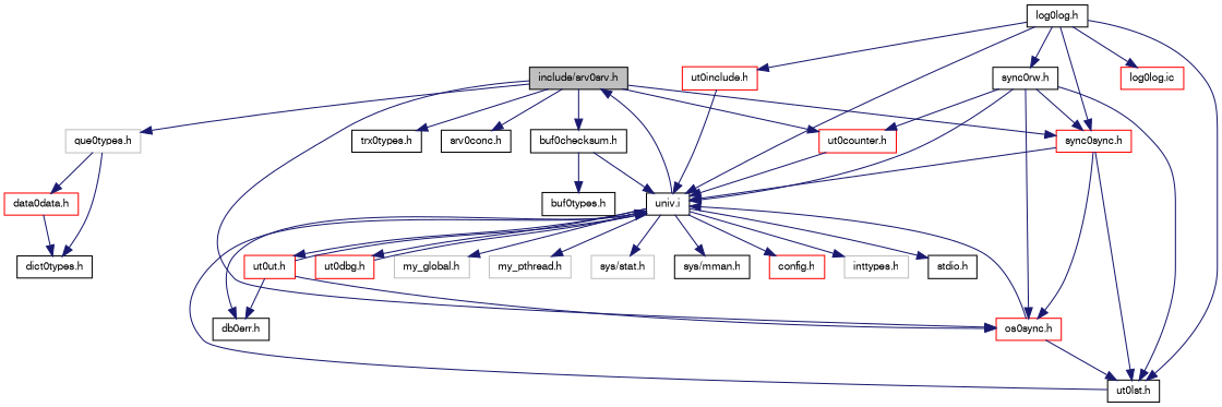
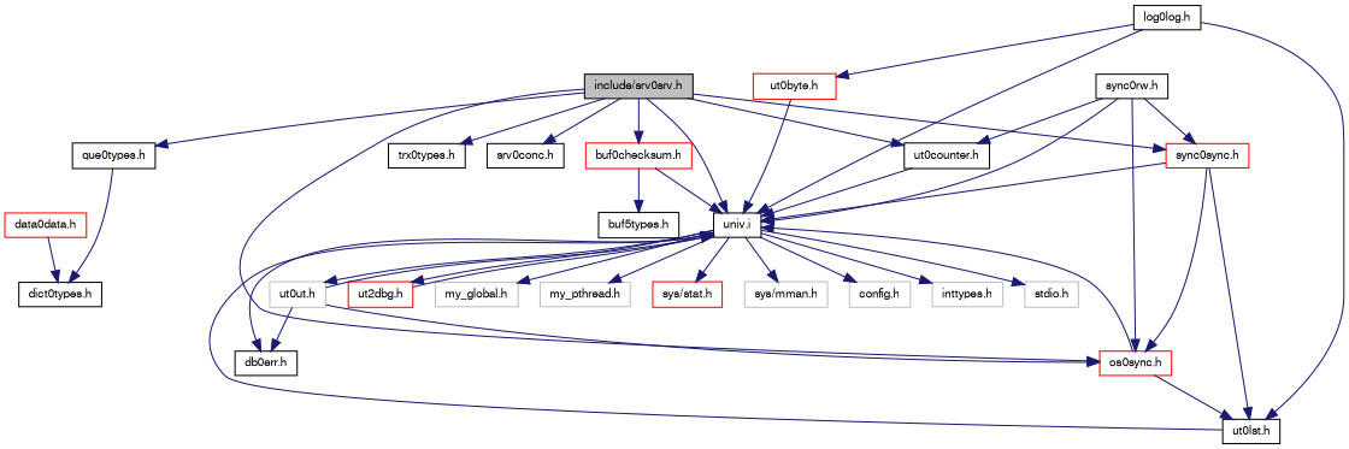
  digraph {
    node [color=black fontname=FreeSans fontsize=10 shape=record]
    edge [color=midnightblue fontname=FreeSans fontsize=10 labelfontname=FreeSans labelfontsize=10 style=solid]
    n1 [fillcolor=grey75 fontcolor=black height=0.2 label="include/srv0srv.h" style=filled width=0.4]
    n2 [height=0.2 label="univ.i" width=0.4]
    n3 [color=red height=0.2 label="os0sync.h" width=0.4]
    n4 [color=red height=0.2 label="sync0sync.h" width=0.4]
-   n5 [color=red height=0.2 label="ut0counter.h" width=0.4]
-   n6 [color=grey75 height=0.2 label="que0types.h" width=0.4]
+   n5 [height=0.2 label="ut0counter.h" width=0.4]
+   n6 [height=0.2 label="que0types.h" width=0.4]
    n7 [height=0.2 label="trx0types.h" width=0.4]
    n8 [height=0.2 label="srv0conc.h" width=0.4]
-   n9 [height=0.2 label="buf0checksum.h" width=0.4]
+   n9 [color=red height=0.2 label="buf0checksum.h" width=0.4]
    n10 [color=grey75 height=0.2 label="my_global.h" width=0.4]
    n11 [color=grey75 height=0.2 label="my_pthread.h" width=0.4]
-   n12 [color=grey75 height=0.2 label="sys/stat.h" width=0.4]
-   n13 [height=0.2 label="sys/mman.h" width=0.4]
-   n14 [color=red height=0.2 label="config.h" width=0.4]
+   n12 [color=red height=0.2 label="sys/stat.h" width=0.4]
+   n13 [color=grey75 height=0.2 label="sys/mman.h" width=0.4]
+   n14 [color=grey75 height=0.2 label="config.h" width=0.4]
    n15 [color=grey75 height=0.2 label="inttypes.h" width=0.4]
-   n16 [height=0.2 label="stdio.h" width=0.4]
-   n17 [color=red height=0.2 label="ut0dbg.h" width=0.4]
-   n18 [color=red height=0.2 label="ut0ut.h" width=0.4]
+   n16 [color=grey75 height=0.2 label="stdio.h" width=0.4]
+   n17 [color=red height=0.2 label="ut2dbg.h" width=0.4]
+   n18 [color=grey75 height=0.2 label="ut0ut.h" width=0.4]
    n19 [height=0.2 label="db0err.h" width=0.4]
    n20 [height=0.2 label="ut0lst.h" width=0.4]
    n21 [height=0.2 label="log0log.h" width=0.4]
-   n22 [color=red height=0.2 label="ut0include.h" width=0.4]
+   n22 [color=red height=0.2 label="ut0byte.h" width=0.4]
    n23 [height=0.2 label="sync0rw.h" width=0.4]
-   n24 [color=red height=0.2 label="log0log.ic" width=0.4]
    n25 [color=red height=0.2 label="data0data.h" width=0.4]
    n26 [height=0.2 label="dict0types.h" width=0.4]
-   n27 [height=0.2 label="buf0types.h" width=0.4]
-   n2 -> n1
+   n27 [height=0.2 label="buf5types.h" width=0.4]
+   n1 -> n2
    n1 -> n3
    n1 -> n4
    n1 -> n5
    n1 -> n6
    n1 -> n7
    n1 -> n8
    n1 -> n9
    n2 -> n10
    n2 -> n11
    n2 -> n12
    n2 -> n13
    n2 -> n14
    n2 -> n15
    n2 -> n16
    n2 -> n17
    n2 -> n18
    n2 -> n19
    n3 -> n2
    n3 -> n20
    n4 -> n2
    n4 -> n3
    n4 -> n20
    n5 -> n2
-   n6 -> n25
    n6 -> n26
    n9 -> n2
    n9 -> n27
    n17 -> n2
    n18 -> n2
    n18 -> n3
    n18 -> n19
    n20 -> n2
    n21 -> n2
-   n21 -> n4
    n21 -> n20
    n21 -> n22
-   n21 -> n23
-   n21 -> n24
    n22 -> n2
    n23 -> n2
    n23 -> n3
    n23 -> n4
    n23 -> n5
-   n23 -> n20
    n25 -> n26
  }
